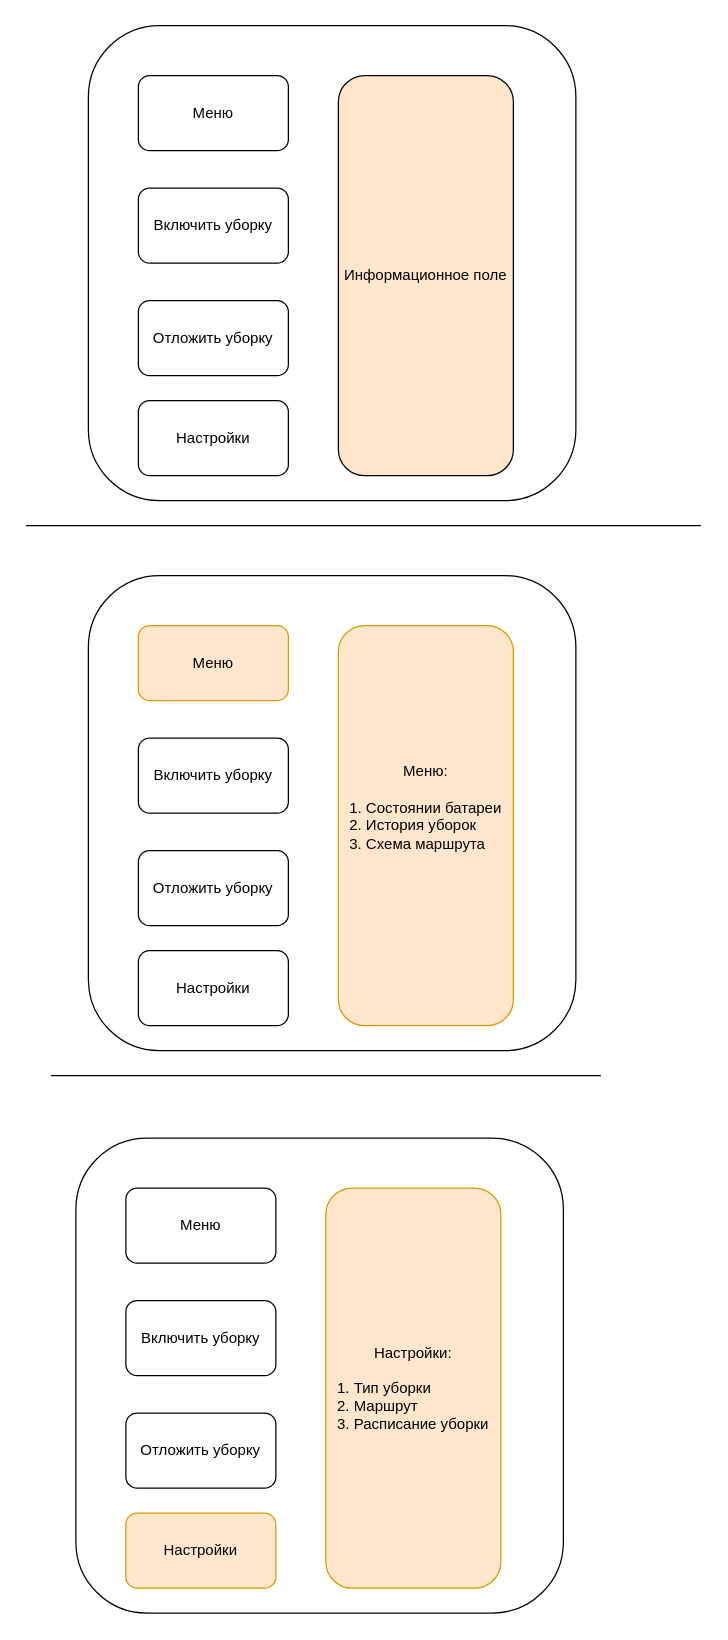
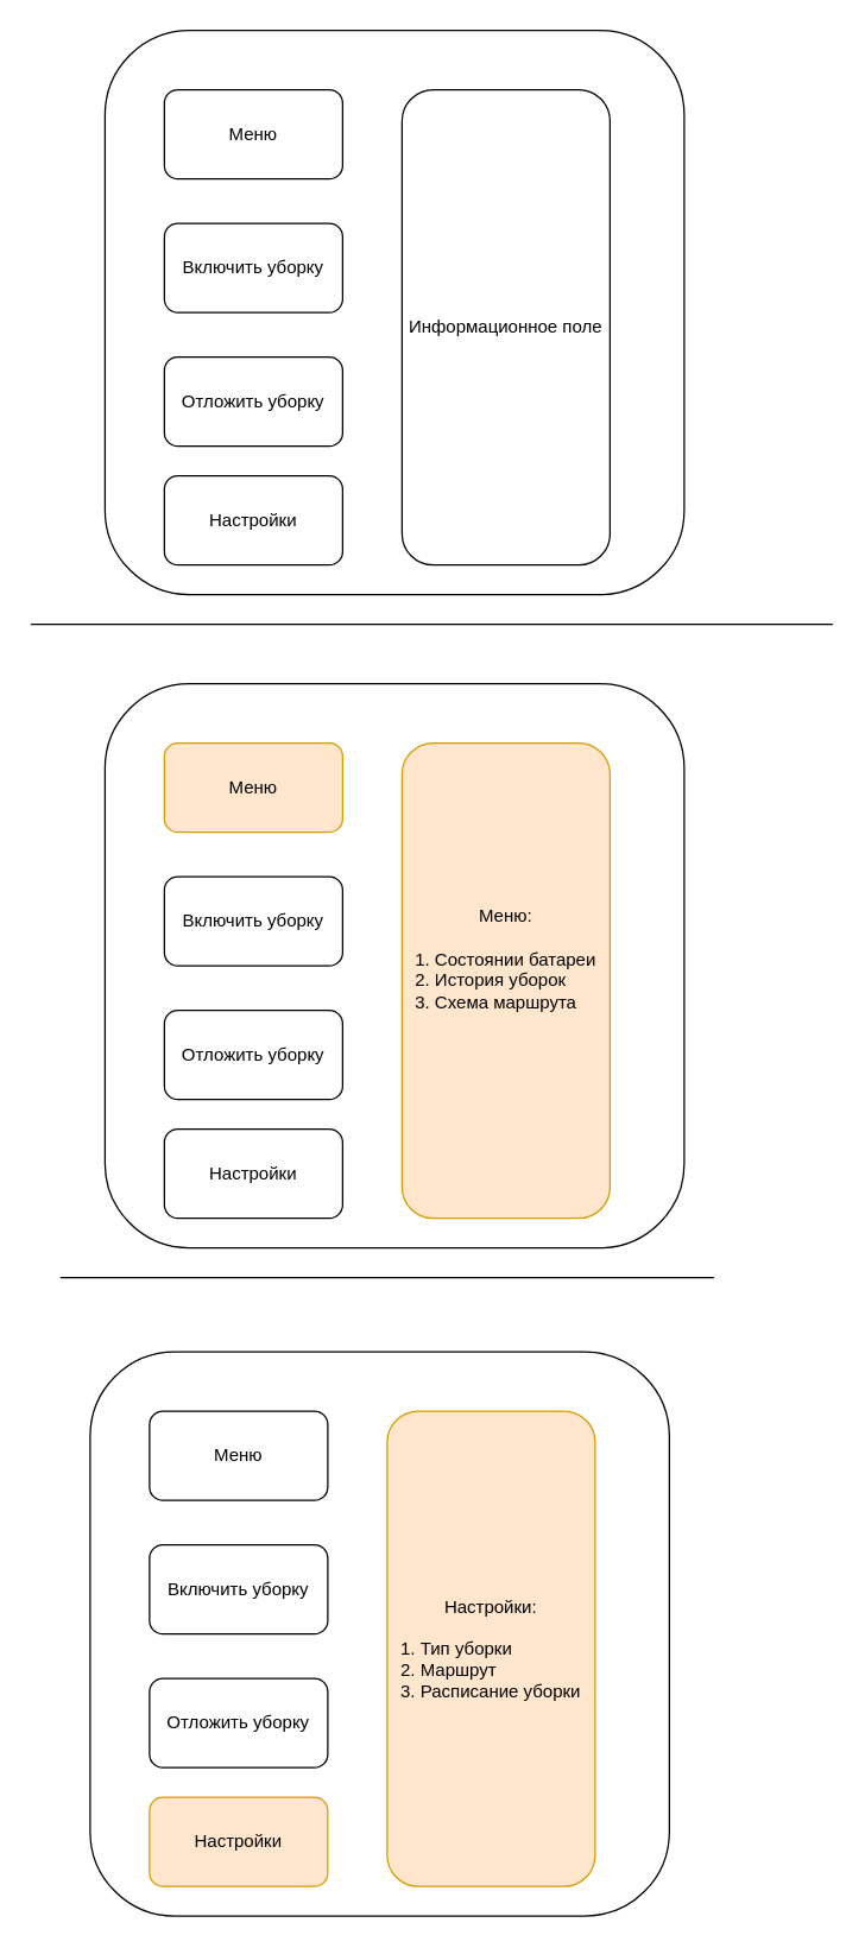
  <mxCell id="0" />
  <mxCell id="1" parent="0" />
  <mxCell id="2" value="" style="rounded=1;whiteSpace=wrap;html=1;" vertex="1" parent="1"><mxGeometry x="70" y="20" width="390" height="380" as="geometry" /></mxCell>
  <mxCell id="3" value="Меню" style="rounded=1;whiteSpace=wrap;html=1;" vertex="1" parent="1"><mxGeometry x="110" y="60" width="120" height="60" as="geometry" /></mxCell>
  <mxCell id="4" value="Включить уборку" style="rounded=1;whiteSpace=wrap;html=1;" vertex="1" parent="1"><mxGeometry x="110" y="150" width="120" height="60" as="geometry" /></mxCell>
  <mxCell id="5" value="Отложить уборку" style="rounded=1;whiteSpace=wrap;html=1;" vertex="1" parent="1"><mxGeometry x="110" y="240" width="120" height="60" as="geometry" /></mxCell>
- <mxCell id="6" value="Информационное поле" style="rounded=1;whiteSpace=wrap;html=1;fillColor=#ffe6cc;" vertex="1" parent="1"><mxGeometry x="270" y="60" width="140" height="320" as="geometry" /></mxCell>
+ <mxCell id="6" value="Информационное поле" style="rounded=1;whiteSpace=wrap;html=1;" vertex="1" parent="1"><mxGeometry x="270" y="60" width="140" height="320" as="geometry" /></mxCell>
  <mxCell id="7" value="Настройки" style="rounded=1;whiteSpace=wrap;html=1;" vertex="1" parent="1"><mxGeometry x="110" y="320" width="120" height="60" as="geometry" /></mxCell>
  <mxCell id="8" value="" style="endArrow=none;html=1;rounded=0;" edge="1" parent="1"><mxGeometry width="50" height="50" relative="1" as="geometry"><mxPoint x="20" y="420" as="sourcePoint" /><mxPoint x="560" y="420" as="targetPoint" /></mxGeometry></mxCell>
  <mxCell id="9" value="" style="rounded=1;whiteSpace=wrap;html=1;" vertex="1" parent="1"><mxGeometry x="70" y="460" width="390" height="380" as="geometry" /></mxCell>
  <mxCell id="10" value="Меню" style="rounded=1;whiteSpace=wrap;html=1;fillColor=#ffe6cc;strokeColor=#d79b00;" vertex="1" parent="1"><mxGeometry x="110" y="500" width="120" height="60" as="geometry" /></mxCell>
  <mxCell id="11" value="Включить уборку" style="rounded=1;whiteSpace=wrap;html=1;" vertex="1" parent="1"><mxGeometry x="110" y="590" width="120" height="60" as="geometry" /></mxCell>
  <mxCell id="12" value="Отложить уборку" style="rounded=1;whiteSpace=wrap;html=1;" vertex="1" parent="1"><mxGeometry x="110" y="680" width="120" height="60" as="geometry" /></mxCell>
  <mxCell id="13" value="&lt;div&gt;Меню:&lt;/div&gt;&lt;div&gt;&lt;br&gt;&lt;/div&gt;&lt;div align=&quot;left&quot;&gt;1. Состоянии батареи&lt;/div&gt;&lt;div align=&quot;left&quot;&gt;2. История уборок &lt;br&gt;&lt;/div&gt;&lt;div align=&quot;left&quot;&gt;3. Схема маршрута &lt;br&gt;&lt;/div&gt;&lt;div&gt;&amp;nbsp;&amp;nbsp;&amp;nbsp;&amp;nbsp; &lt;br&gt;&lt;/div&gt;&lt;div&gt;&lt;br&gt;&lt;/div&gt;" style="rounded=1;whiteSpace=wrap;html=1;fillColor=#ffe6cc;strokeColor=#d79b00;" vertex="1" parent="1"><mxGeometry x="270" y="500" width="140" height="320" as="geometry" /></mxCell>
  <mxCell id="14" value="Настройки" style="rounded=1;whiteSpace=wrap;html=1;" vertex="1" parent="1"><mxGeometry x="110" y="760" width="120" height="60" as="geometry" /></mxCell>
  <mxCell id="15" value="" style="rounded=1;whiteSpace=wrap;html=1;" vertex="1" parent="1"><mxGeometry x="60" y="910" width="390" height="380" as="geometry" /></mxCell>
  <mxCell id="16" value="Меню" style="rounded=1;whiteSpace=wrap;html=1;" vertex="1" parent="1"><mxGeometry x="100" y="950" width="120" height="60" as="geometry" /></mxCell>
  <mxCell id="17" value="Включить уборку" style="rounded=1;whiteSpace=wrap;html=1;" vertex="1" parent="1"><mxGeometry x="100" y="1040" width="120" height="60" as="geometry" /></mxCell>
  <mxCell id="18" value="Отложить уборку" style="rounded=1;whiteSpace=wrap;html=1;" vertex="1" parent="1"><mxGeometry x="100" y="1130" width="120" height="60" as="geometry" /></mxCell>
  <mxCell id="19" value="&lt;div&gt;Настройки:&lt;/div&gt;&lt;div&gt;&lt;br&gt;&lt;/div&gt;&lt;div align=&quot;left&quot;&gt;1. Тип уборки&lt;/div&gt;&lt;div align=&quot;left&quot;&gt;2. Маршрут&lt;/div&gt;&lt;div align=&quot;left&quot;&gt;3. Расписание уборки&lt;br&gt;&lt;/div&gt;" style="rounded=1;whiteSpace=wrap;html=1;fillColor=#ffe6cc;strokeColor=#d79b00;" vertex="1" parent="1"><mxGeometry x="260" y="950" width="140" height="320" as="geometry" /></mxCell>
  <mxCell id="20" value="Настройки" style="rounded=1;whiteSpace=wrap;html=1;fillColor=#ffe6cc;strokeColor=#d79b00;" vertex="1" parent="1"><mxGeometry x="100" y="1210" width="120" height="60" as="geometry" /></mxCell>
  <mxCell id="21" value="" style="endArrow=none;html=1;rounded=0;" edge="1" parent="1"><mxGeometry width="50" height="50" relative="1" as="geometry"><mxPoint x="40" y="860" as="sourcePoint" /><mxPoint x="480" y="860" as="targetPoint" /></mxGeometry></mxCell>
